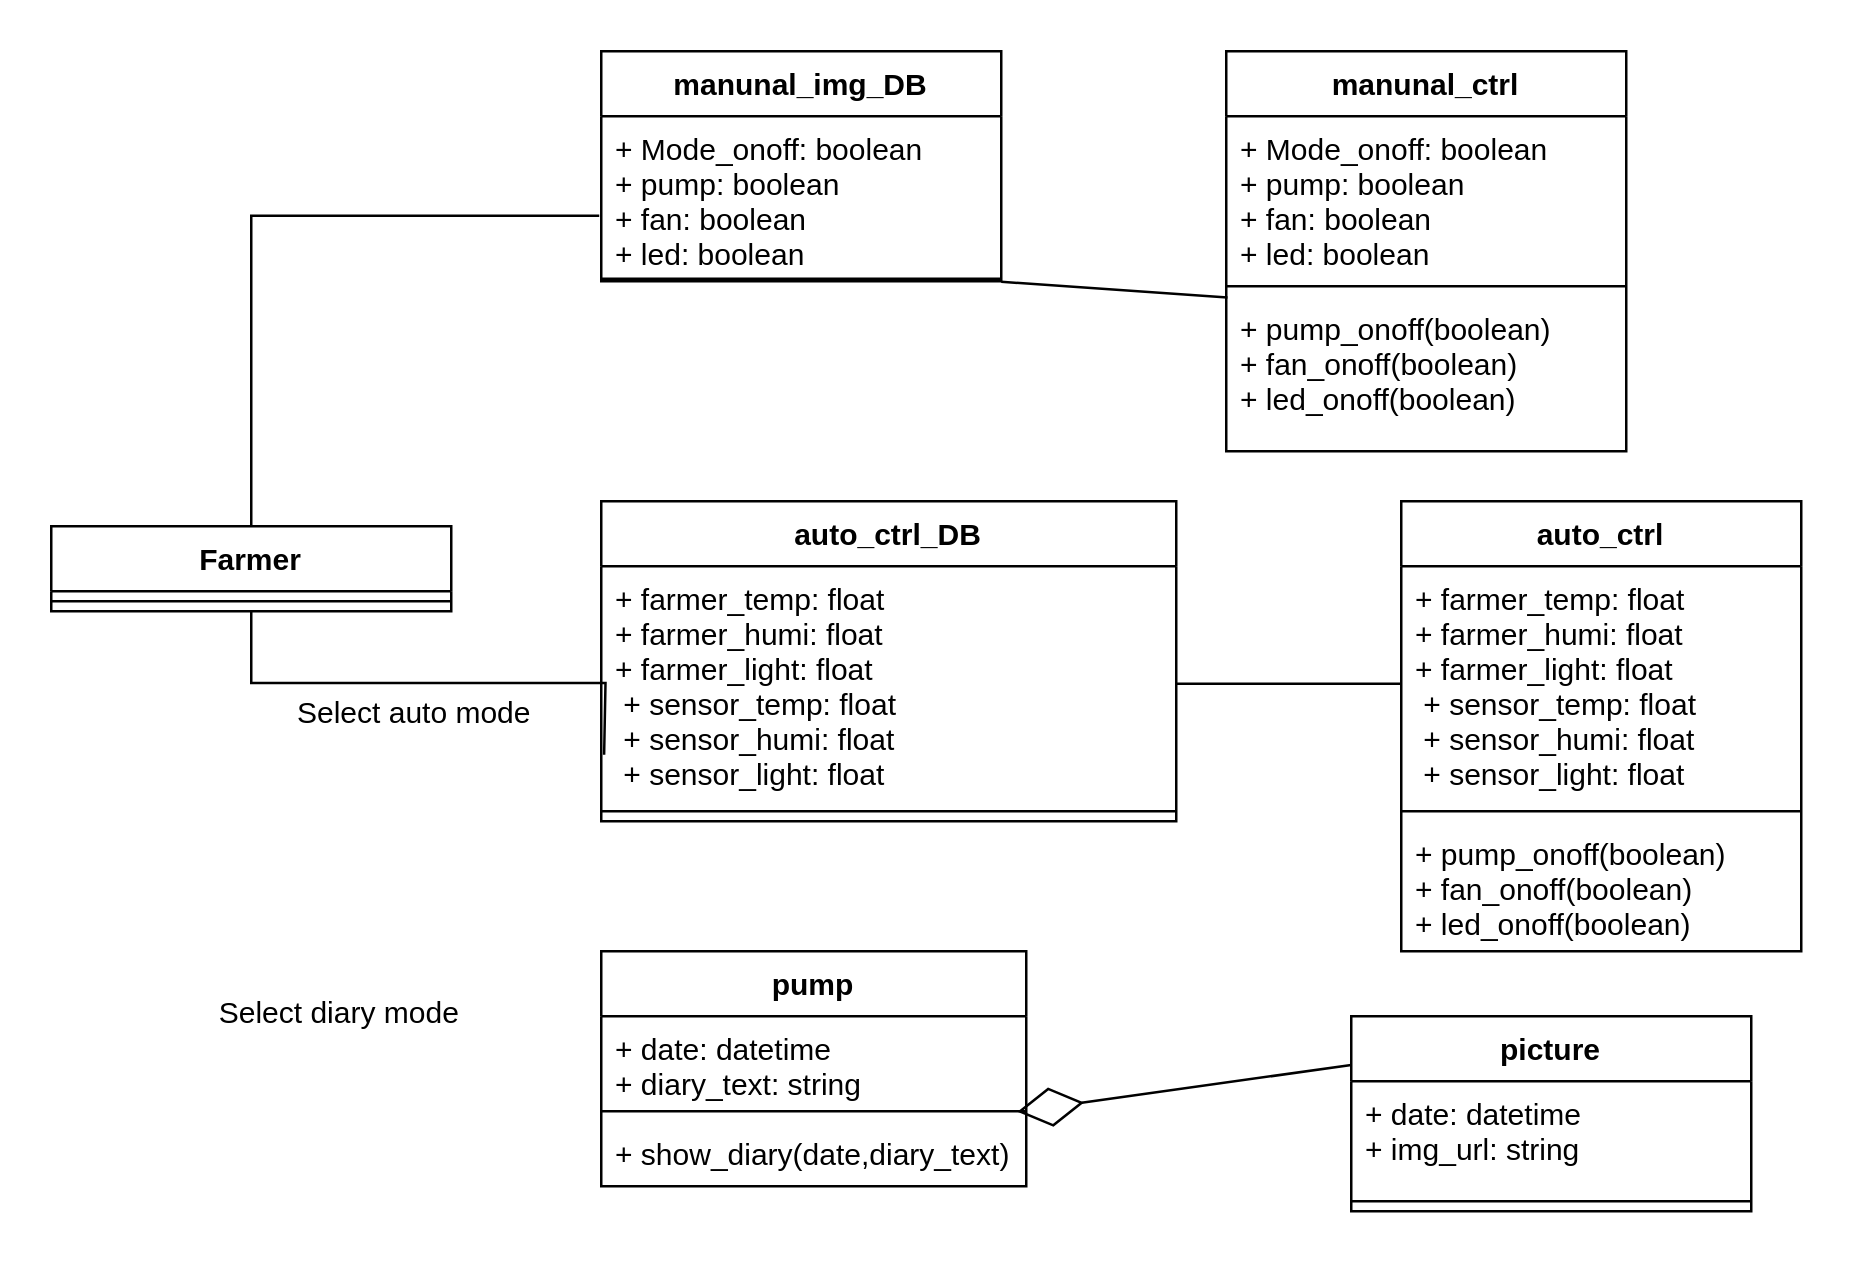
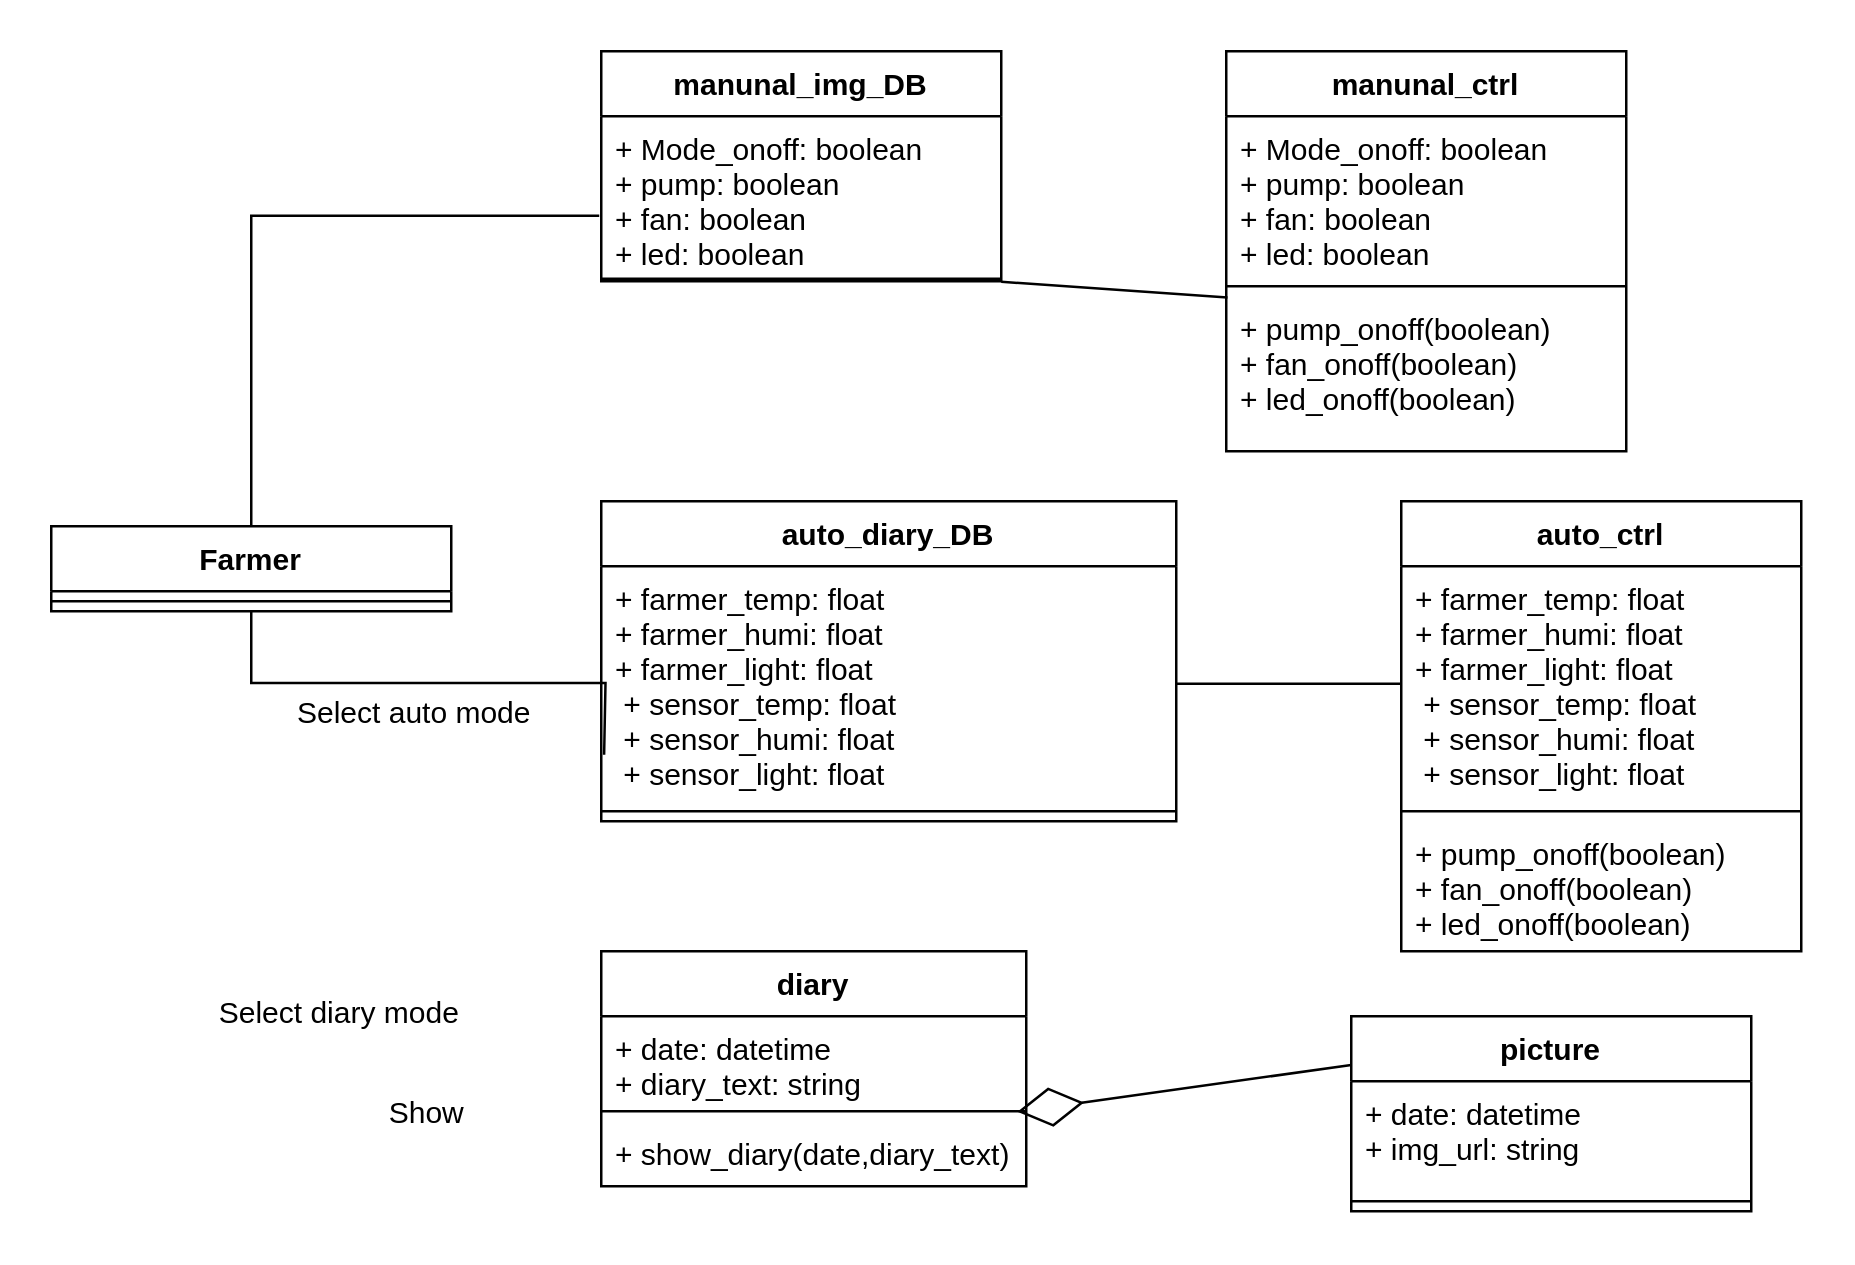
  <mxCell id="0" />
  <mxCell id="1" parent="0" />
  <mxCell id="2" style="edgeStyle=orthogonalEdgeStyle;rounded=0;orthogonalLoop=1;jettySize=auto;html=1;exitX=0.5;exitY=0;exitDx=0;exitDy=0;entryX=-0.005;entryY=0.622;entryDx=0;entryDy=0;entryPerimeter=0;endArrow=none;endFill=0;" edge="1" parent="1" source="4" target="7"><mxGeometry relative="1" as="geometry" /></mxCell>
  <mxCell id="3" style="edgeStyle=orthogonalEdgeStyle;rounded=0;orthogonalLoop=1;jettySize=auto;html=1;exitX=0.5;exitY=1;exitDx=0;exitDy=0;entryX=0.005;entryY=0.131;entryDx=0;entryDy=0;entryPerimeter=0;endArrow=none;endFill=0;" edge="1" parent="1" source="4"><mxGeometry relative="1" as="geometry"><mxPoint x="241.15" y="301.406" as="targetPoint" /></mxGeometry></mxCell>
  <mxCell id="4" value="Farmer" style="swimlane;fontStyle=1;align=center;verticalAlign=top;childLayout=stackLayout;horizontal=1;startSize=26;horizontalStack=0;resizeParent=1;resizeParentMax=0;resizeLast=0;collapsible=1;marginBottom=0;" vertex="1" parent="1"><mxGeometry x="20" y="210" width="160" height="34" as="geometry" /></mxCell>
  <mxCell id="5" value="" style="line;strokeWidth=1;fillColor=none;align=left;verticalAlign=middle;spacingTop=-1;spacingLeft=3;spacingRight=3;rotatable=0;labelPosition=right;points=[];portConstraint=eastwest;strokeColor=inherit;" vertex="1" parent="4"><mxGeometry y="26" width="160" height="8" as="geometry" /></mxCell>
  <mxCell id="6" value="manunal_img_DB" style="swimlane;fontStyle=1;align=center;verticalAlign=top;childLayout=stackLayout;horizontal=1;startSize=26;horizontalStack=0;resizeParent=1;resizeParentMax=0;resizeLast=0;collapsible=1;marginBottom=0;" vertex="1" parent="1"><mxGeometry x="240" y="20" width="160" height="92" as="geometry" /></mxCell>
  <mxCell id="7" value="+ Mode_onoff: boolean&#10;+ pump: boolean&#10;+ fan: boolean&#10;+ led: boolean" style="text;strokeColor=none;fillColor=none;align=left;verticalAlign=top;spacingLeft=4;spacingRight=4;overflow=hidden;rotatable=0;points=[[0,0.5],[1,0.5]];portConstraint=eastwest;" vertex="1" parent="6"><mxGeometry y="26" width="160" height="64" as="geometry" /></mxCell>
  <mxCell id="8" value="" style="line;strokeWidth=1;fillColor=none;align=left;verticalAlign=middle;spacingTop=-1;spacingLeft=3;spacingRight=3;rotatable=0;labelPosition=right;points=[];portConstraint=eastwest;strokeColor=inherit;" vertex="1" parent="6"><mxGeometry y="90" width="160" height="2" as="geometry" /></mxCell>
  <mxCell id="9" value="picture" style="swimlane;fontStyle=1;align=center;verticalAlign=top;childLayout=stackLayout;horizontal=1;startSize=26;horizontalStack=0;resizeParent=1;resizeParentMax=0;resizeLast=0;collapsible=1;marginBottom=0;" vertex="1" parent="1"><mxGeometry x="540" y="406" width="160" height="78" as="geometry" /></mxCell>
  <mxCell id="10" value="+ date: datetime&#10;+ img_url: string" style="text;strokeColor=none;fillColor=none;align=left;verticalAlign=top;spacingLeft=4;spacingRight=4;overflow=hidden;rotatable=0;points=[[0,0.5],[1,0.5]];portConstraint=eastwest;" vertex="1" parent="9"><mxGeometry y="26" width="160" height="44" as="geometry" /></mxCell>
  <mxCell id="11" value="" style="line;strokeWidth=1;fillColor=none;align=left;verticalAlign=middle;spacingTop=-1;spacingLeft=3;spacingRight=3;rotatable=0;labelPosition=right;points=[];portConstraint=eastwest;strokeColor=inherit;" vertex="1" parent="9"><mxGeometry y="70" width="160" height="8" as="geometry" /></mxCell>
  <mxCell id="12" value="auto_ctrl" style="swimlane;fontStyle=1;align=center;verticalAlign=top;childLayout=stackLayout;horizontal=1;startSize=26;horizontalStack=0;resizeParent=1;resizeParentMax=0;resizeLast=0;collapsible=1;marginBottom=0;" vertex="1" parent="1"><mxGeometry x="560" y="200" width="160" height="180" as="geometry" /></mxCell>
  <mxCell id="13" value="+ farmer_temp: float&#10;+ farmer_humi: float&#10;+ farmer_light: float&#10; + sensor_temp: float&#10; + sensor_humi: float&#10; + sensor_light: float&#10;" style="text;strokeColor=none;fillColor=none;align=left;verticalAlign=top;spacingLeft=4;spacingRight=4;overflow=hidden;rotatable=0;points=[[0,0.5],[1,0.5]];portConstraint=eastwest;" vertex="1" parent="12"><mxGeometry y="26" width="160" height="94" as="geometry" /></mxCell>
  <mxCell id="14" value="" style="line;strokeWidth=1;fillColor=none;align=left;verticalAlign=middle;spacingTop=-1;spacingLeft=3;spacingRight=3;rotatable=0;labelPosition=right;points=[];portConstraint=eastwest;strokeColor=inherit;" vertex="1" parent="12"><mxGeometry y="120" width="160" height="8" as="geometry" /></mxCell>
  <mxCell id="15" value="+ pump_onoff(boolean)&#10;+ fan_onoff(boolean)&#10;+ led_onoff(boolean)" style="text;strokeColor=none;fillColor=none;align=left;verticalAlign=top;spacingLeft=4;spacingRight=4;overflow=hidden;rotatable=0;points=[[0,0.5],[1,0.5]];portConstraint=eastwest;" vertex="1" parent="12"><mxGeometry y="128" width="160" height="52" as="geometry" /></mxCell>
- <mxCell id="16" value="pump" style="swimlane;fontStyle=1;align=center;verticalAlign=top;childLayout=stackLayout;horizontal=1;startSize=26;horizontalStack=0;resizeParent=1;resizeParentMax=0;resizeLast=0;collapsible=1;marginBottom=0;" vertex="1" parent="1"><mxGeometry x="240" y="380" width="170" height="94" as="geometry" /></mxCell>
+ <mxCell id="16" value="diary" style="swimlane;fontStyle=1;align=center;verticalAlign=top;childLayout=stackLayout;horizontal=1;startSize=26;horizontalStack=0;resizeParent=1;resizeParentMax=0;resizeLast=0;collapsible=1;marginBottom=0;" vertex="1" parent="1"><mxGeometry x="240" y="380" width="170" height="94" as="geometry" /></mxCell>
  <mxCell id="17" value="+ date: datetime&#10;+ diary_text: string&#10;" style="text;strokeColor=none;fillColor=none;align=left;verticalAlign=top;spacingLeft=4;spacingRight=4;overflow=hidden;rotatable=0;points=[[0,0.5],[1,0.5]];portConstraint=eastwest;" vertex="1" parent="16"><mxGeometry y="26" width="170" height="34" as="geometry" /></mxCell>
  <mxCell id="18" value="" style="line;strokeWidth=1;fillColor=none;align=left;verticalAlign=middle;spacingTop=-1;spacingLeft=3;spacingRight=3;rotatable=0;labelPosition=right;points=[];portConstraint=eastwest;strokeColor=inherit;" vertex="1" parent="16"><mxGeometry y="60" width="170" height="8" as="geometry" /></mxCell>
  <mxCell id="19" value="+ show_diary(date,diary_text)" style="text;strokeColor=none;fillColor=none;align=left;verticalAlign=top;spacingLeft=4;spacingRight=4;overflow=hidden;rotatable=0;points=[[0,0.5],[1,0.5]];portConstraint=eastwest;" vertex="1" parent="16"><mxGeometry y="68" width="170" height="26" as="geometry" /></mxCell>
- <mxCell id="20" value="auto_ctrl_DB" style="swimlane;fontStyle=1;align=center;verticalAlign=top;childLayout=stackLayout;horizontal=1;startSize=26;horizontalStack=0;resizeParent=1;resizeParentMax=0;resizeLast=0;collapsible=1;marginBottom=0;" vertex="1" parent="1"><mxGeometry x="240" y="200" width="230" height="128" as="geometry" /></mxCell>
+ <mxCell id="20" value="auto_diary_DB" style="swimlane;fontStyle=1;align=center;verticalAlign=top;childLayout=stackLayout;horizontal=1;startSize=26;horizontalStack=0;resizeParent=1;resizeParentMax=0;resizeLast=0;collapsible=1;marginBottom=0;" vertex="1" parent="1"><mxGeometry x="240" y="200" width="230" height="128" as="geometry" /></mxCell>
  <mxCell id="21" value="+ farmer_temp: float&#10;+ farmer_humi: float&#10;+ farmer_light: float&#10; + sensor_temp: float&#10; + sensor_humi: float&#10; + sensor_light: float&#10;" style="text;strokeColor=none;fillColor=none;align=left;verticalAlign=top;spacingLeft=4;spacingRight=4;overflow=hidden;rotatable=0;points=[[0,0.5],[1,0.5]];portConstraint=eastwest;" vertex="1" parent="20"><mxGeometry y="26" width="230" height="94" as="geometry" /></mxCell>
  <mxCell id="22" value="" style="line;strokeWidth=1;fillColor=none;align=left;verticalAlign=middle;spacingTop=-1;spacingLeft=3;spacingRight=3;rotatable=0;labelPosition=right;points=[];portConstraint=eastwest;strokeColor=inherit;" vertex="1" parent="20"><mxGeometry y="120" width="230" height="8" as="geometry" /></mxCell>
  <mxCell id="23" value="manunal_ctrl" style="swimlane;fontStyle=1;align=center;verticalAlign=top;childLayout=stackLayout;horizontal=1;startSize=26;horizontalStack=0;resizeParent=1;resizeParentMax=0;resizeLast=0;collapsible=1;marginBottom=0;" vertex="1" parent="1"><mxGeometry x="490" y="20" width="160" height="160" as="geometry" /></mxCell>
  <mxCell id="24" value="+ Mode_onoff: boolean&#10;+ pump: boolean&#10;+ fan: boolean&#10;+ led: boolean" style="text;strokeColor=none;fillColor=none;align=left;verticalAlign=top;spacingLeft=4;spacingRight=4;overflow=hidden;rotatable=0;points=[[0,0.5],[1,0.5]];portConstraint=eastwest;" vertex="1" parent="23"><mxGeometry y="26" width="160" height="64" as="geometry" /></mxCell>
  <mxCell id="25" value="" style="line;strokeWidth=1;fillColor=none;align=left;verticalAlign=middle;spacingTop=-1;spacingLeft=3;spacingRight=3;rotatable=0;labelPosition=right;points=[];portConstraint=eastwest;strokeColor=inherit;" vertex="1" parent="23"><mxGeometry y="90" width="160" height="8" as="geometry" /></mxCell>
  <mxCell id="26" value="+ pump_onoff(boolean)&#10;+ fan_onoff(boolean)&#10;+ led_onoff(boolean)" style="text;strokeColor=none;fillColor=none;align=left;verticalAlign=top;spacingLeft=4;spacingRight=4;overflow=hidden;rotatable=0;points=[[0,0.5],[1,0.5]];portConstraint=eastwest;" vertex="1" parent="23"><mxGeometry y="98" width="160" height="62" as="geometry" /></mxCell>
  <mxCell id="27" value="" style="endArrow=none;html=1;rounded=0;entryX=1;entryY=0.008;entryDx=0;entryDy=0;entryPerimeter=0;exitX=0.003;exitY=0.008;exitDx=0;exitDy=0;exitPerimeter=0;" edge="1" parent="1" source="26"><mxGeometry width="50" height="50" relative="1" as="geometry"><mxPoint x="460" y="310" as="sourcePoint" /><mxPoint x="400" y="112.208" as="targetPoint" /></mxGeometry></mxCell>
  <mxCell id="28" value="Select auto mode" style="text;html=1;align=center;verticalAlign=middle;resizable=0;points=[];autosize=1;strokeColor=none;fillColor=none;" vertex="1" parent="1"><mxGeometry x="105" y="270" width="120" height="30" as="geometry" /></mxCell>
  <mxCell id="29" value="Select diary mode" style="text;html=1;align=center;verticalAlign=middle;resizable=0;points=[];autosize=1;strokeColor=none;fillColor=none;" vertex="1" parent="1"><mxGeometry x="75" y="390" width="120" height="30" as="geometry" /></mxCell>
+ <mxCell id="30" value="Show" style="text;html=1;align=center;verticalAlign=middle;resizable=0;points=[];autosize=1;strokeColor=none;fillColor=none;" vertex="1" parent="1"><mxGeometry x="145" y="430" width="50" height="30" as="geometry" /></mxCell>
  <mxCell id="31" value="" style="endArrow=diamondThin;endFill=0;endSize=24;html=1;rounded=0;entryX=0.979;entryY=1.124;entryDx=0;entryDy=0;exitX=0;exitY=0.25;exitDx=0;exitDy=0;entryPerimeter=0;" edge="1" parent="1" source="9" target="17"><mxGeometry width="160" relative="1" as="geometry"><mxPoint x="522.08" y="445.01" as="sourcePoint" /><mxPoint x="570" y="280" as="targetPoint" /></mxGeometry></mxCell>
  <mxCell id="32" value="" style="endArrow=none;html=1;rounded=0;exitX=1;exitY=0.5;exitDx=0;exitDy=0;entryX=0;entryY=0.5;entryDx=0;entryDy=0;" edge="1" parent="1" source="21" target="13"><mxGeometry width="50" height="50" relative="1" as="geometry"><mxPoint x="460" y="310" as="sourcePoint" /><mxPoint x="510" y="260" as="targetPoint" /></mxGeometry></mxCell>
